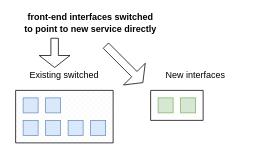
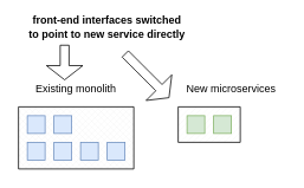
  <mxCell id="0" />
  <mxCell id="1" parent="0" />
  <mxCell id="2" value="" style="verticalLabelPosition=bottom;verticalAlign=top;html=1;shape=mxgraph.basic.patternFillRect;fillStyle=diagGrid;step=5;fillStrokeWidth=0.2;fillStrokeColor=#dddddd;" parent="1" vertex="1"><mxGeometry x="20" y="120" width="130" height="70" as="geometry" /></mxCell>
  <mxCell id="3" value="" style="verticalLabelPosition=bottom;verticalAlign=top;html=1;shape=mxgraph.basic.patternFillRect;fillStyle=diag;step=5;fillStrokeWidth=0.2;fillStrokeColor=#dddddd;" parent="1" vertex="1"><mxGeometry x="200" y="120" width="70" height="40" as="geometry" /></mxCell>
  <mxCell id="4" value="" style="whiteSpace=wrap;html=1;aspect=fixed;fillColor=#dae8fc;strokeColor=#6c8ebf;" parent="1" vertex="1"><mxGeometry x="30" y="130" width="20" height="20" as="geometry" /></mxCell>
  <mxCell id="5" value="" style="whiteSpace=wrap;html=1;aspect=fixed;fillColor=#dae8fc;strokeColor=#6c8ebf;" parent="1" vertex="1"><mxGeometry x="60" y="130" width="20" height="20" as="geometry" /></mxCell>
  <mxCell id="6" value="" style="whiteSpace=wrap;html=1;aspect=fixed;fillColor=#dae8fc;strokeColor=#6c8ebf;" parent="1" vertex="1"><mxGeometry x="30" y="160" width="20" height="20" as="geometry" /></mxCell>
  <mxCell id="7" value="" style="whiteSpace=wrap;html=1;aspect=fixed;fillColor=#dae8fc;strokeColor=#6c8ebf;" parent="1" vertex="1"><mxGeometry x="60" y="160" width="20" height="20" as="geometry" /></mxCell>
  <mxCell id="8" value="" style="whiteSpace=wrap;html=1;aspect=fixed;fillColor=#dae8fc;strokeColor=#6c8ebf;" parent="1" vertex="1"><mxGeometry x="90" y="160" width="20" height="20" as="geometry" /></mxCell>
  <mxCell id="9" value="" style="whiteSpace=wrap;html=1;aspect=fixed;fillColor=#dae8fc;strokeColor=#6c8ebf;" parent="1" vertex="1"><mxGeometry x="120" y="160" width="20" height="20" as="geometry" /></mxCell>
  <mxCell id="10" value="" style="whiteSpace=wrap;html=1;aspect=fixed;fillColor=#d5e8d4;strokeColor=#82b366;" parent="1" vertex="1"><mxGeometry x="210" y="130" width="20" height="20" as="geometry" /></mxCell>
  <mxCell id="11" value="" style="whiteSpace=wrap;html=1;aspect=fixed;fillColor=#d5e8d4;strokeColor=#82b366;" parent="1" vertex="1"><mxGeometry x="240" y="130" width="20" height="20" as="geometry" /></mxCell>
- <mxCell id="12" value="Existing switched" style="text;html=1;strokeColor=none;fillColor=none;align=center;verticalAlign=middle;whiteSpace=wrap;rounded=0;" parent="1" vertex="1"><mxGeometry x="25" y="90" width="120" height="20" as="geometry" /></mxCell>
- <mxCell id="13" value="New interfaces" style="text;html=1;strokeColor=none;fillColor=none;align=center;verticalAlign=middle;whiteSpace=wrap;rounded=0;" parent="1" vertex="1"><mxGeometry x="200" y="90" width="120" height="20" as="geometry" /></mxCell>
+ <mxCell id="12" value="Existing monolith" style="text;html=1;strokeColor=none;fillColor=none;align=center;verticalAlign=middle;whiteSpace=wrap;rounded=0;" parent="1" vertex="1"><mxGeometry x="25" y="90" width="120" height="20" as="geometry" /></mxCell>
+ <mxCell id="13" value="New microservices" style="text;html=1;strokeColor=none;fillColor=none;align=center;verticalAlign=middle;whiteSpace=wrap;rounded=0;" parent="1" vertex="1"><mxGeometry x="200" y="90" width="120" height="20" as="geometry" /></mxCell>
  <mxCell id="14" value="" style="shape=flexArrow;endArrow=classic;html=1;endWidth=30;endSize=5;" edge="1" parent="1"><mxGeometry width="50" height="50" relative="1" as="geometry"><mxPoint x="72" y="50" as="sourcePoint" /><mxPoint x="72" y="90" as="targetPoint" /></mxGeometry></mxCell>
  <mxCell id="15" value="front-end interfaces switched to point to new service directly" style="text;html=1;strokeColor=none;fillColor=none;align=center;verticalAlign=middle;whiteSpace=wrap;rounded=0;fontStyle=1" vertex="1" parent="1"><mxGeometry x="30" y="20" width="180" height="20" as="geometry" /></mxCell>
  <mxCell id="16" value="" style="shape=flexArrow;endArrow=classic;html=1;endWidth=30;endSize=5;" edge="1" parent="1"><mxGeometry width="50" height="50" relative="1" as="geometry"><mxPoint x="140" y="60" as="sourcePoint" /><mxPoint x="190" y="110" as="targetPoint" /></mxGeometry></mxCell>
